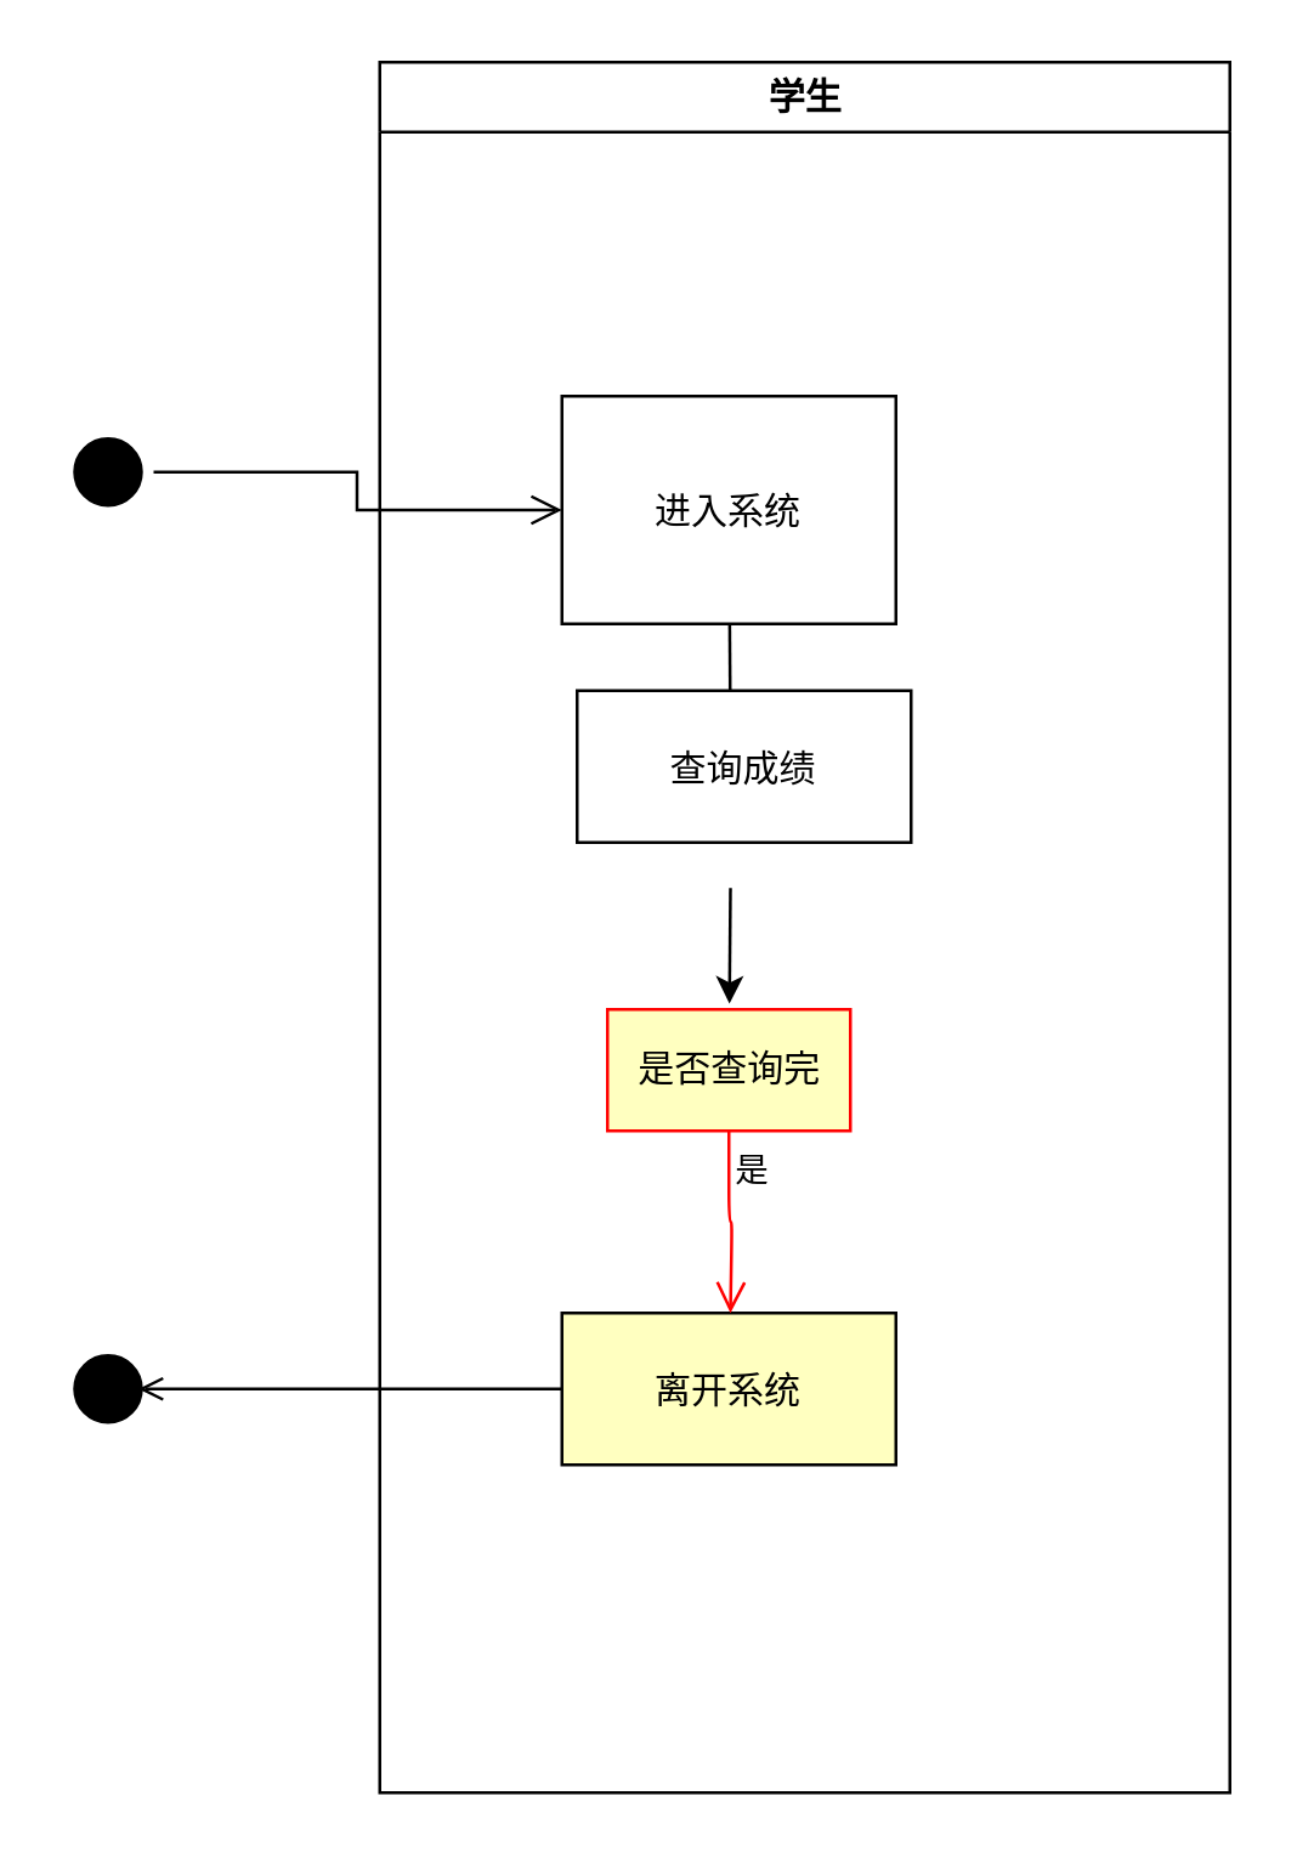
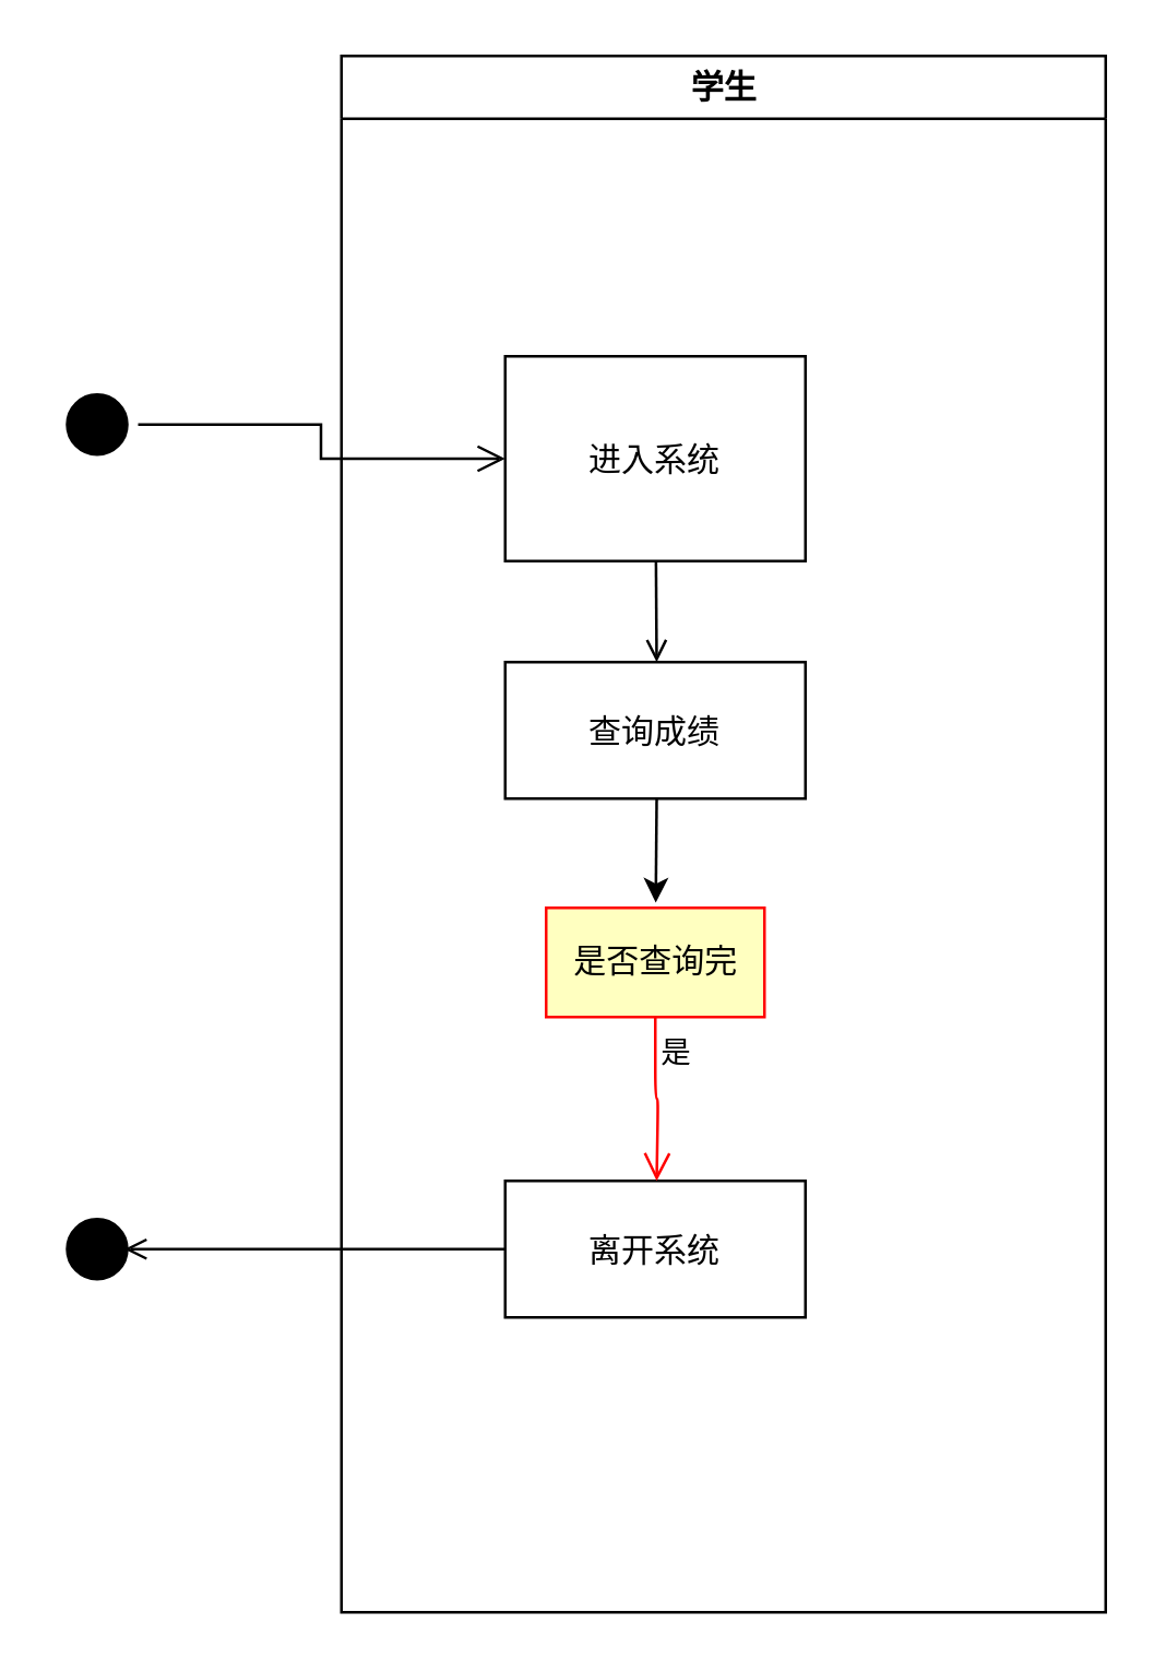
  <mxCell id="0" />
  <mxCell id="1" parent="0" />
  <mxCell id="2" value="学生" style="swimlane;whiteSpace=wrap" parent="1" vertex="1"><mxGeometry x="124.5" y="20" width="280" height="570" as="geometry" /></mxCell>
  <mxCell id="3" value="进入系统" style="" parent="2" vertex="1"><mxGeometry x="60" y="110" width="110" height="75" as="geometry" /></mxCell>
  <mxCell id="4" value="" style="endArrow=open;strokeColor=#000000;endFill=1;rounded=0" parent="2" source="3" edge="1"><mxGeometry relative="1" as="geometry"><mxPoint x="115.5" y="222" as="targetPoint" /></mxGeometry></mxCell>
- <mxCell id="5" value="离开系统" style="fillColor=#ffffc0;" parent="2" vertex="1"><mxGeometry x="60" y="412" width="110" height="50" as="geometry" /></mxCell>
- <mxCell id="6" value="查询成绩" style="" parent="2" vertex="1"><mxGeometry x="65" y="207" width="110" height="50" as="geometry" /></mxCell>
+ <mxCell id="5" value="离开系统" style="" parent="2" vertex="1"><mxGeometry x="60" y="412" width="110" height="50" as="geometry" /></mxCell>
+ <mxCell id="6" value="查询成绩" style="" parent="2" vertex="1"><mxGeometry x="60" y="222" width="110" height="50" as="geometry" /></mxCell>
  <mxCell id="7" value="" style="endArrow=classic;html=1;strokeColor=#000000;" parent="2" edge="1"><mxGeometry width="50" height="50" relative="1" as="geometry"><mxPoint x="115.5" y="272" as="sourcePoint" /><mxPoint x="115.172" y="310.086" as="targetPoint" /></mxGeometry></mxCell>
  <mxCell id="8" value="是否查询完" style="whiteSpace=wrap;html=1;fillColor=#ffffc0;strokeColor=#ff0000;rounded=0;" parent="2" vertex="1"><mxGeometry x="75" y="312" width="80" height="40" as="geometry" /></mxCell>
  <mxCell id="9" value="是" style="edgeStyle=orthogonalEdgeStyle;html=1;align=left;verticalAlign=top;endArrow=open;endSize=8;strokeColor=#ff0000;" parent="2" source="8" edge="1"><mxGeometry x="-1" relative="1" as="geometry"><mxPoint x="115.5" y="412" as="targetPoint" /></mxGeometry></mxCell>
  <mxCell id="10" value="" style="ellipse;shape=startState;fillColor=#000000;strokeColor=#000000;" parent="1" vertex="1"><mxGeometry x="20" y="140" width="30" height="30" as="geometry" /></mxCell>
  <mxCell id="11" value="" style="edgeStyle=elbowEdgeStyle;elbow=horizontal;verticalAlign=bottom;endArrow=open;endSize=8;strokeColor=#000000;endFill=1;rounded=0" parent="1" source="10" target="3" edge="1"><mxGeometry x="264.5" y="168" as="geometry"><mxPoint x="239.5" y="130" as="targetPoint" /></mxGeometry></mxCell>
  <mxCell id="12" value="" style="ellipse;shape=startState;fillColor=#000000;strokeColor=#000000;" parent="1" vertex="1"><mxGeometry x="20" y="442" width="30" height="30" as="geometry" /></mxCell>
  <mxCell id="13" value="" style="endArrow=open;html=1;rounded=0;endFill=0;" edge="1" parent="1"><mxGeometry width="50" height="50" relative="1" as="geometry"><mxPoint x="185" y="457" as="sourcePoint" /><mxPoint x="45" y="457" as="targetPoint" /></mxGeometry></mxCell>
